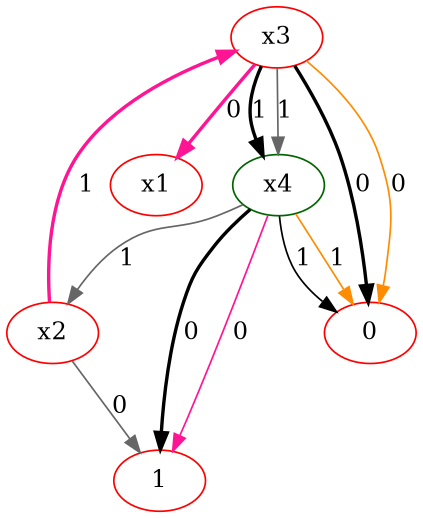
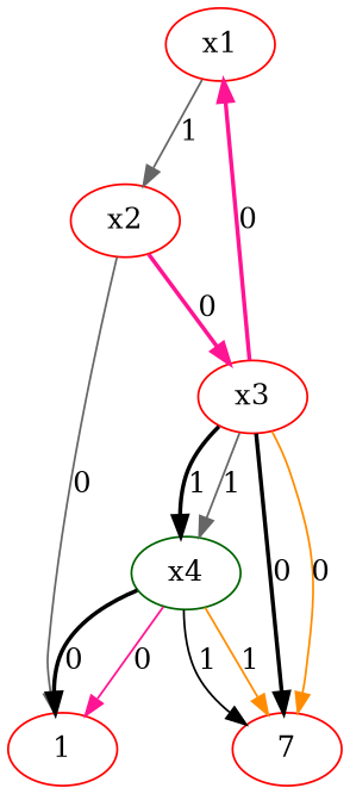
  digraph {
    node [color=red]
    edge [color=black style=solid]
    n1 [label=x1]
    n2 [label=x2]
    n3 [label=x3]
    n4 [label=1]
    n5 [color=darkgreen label=x4]
-   n6 [label=0]
-   n5 -> n2 [color=gray40 label=1]
-   n2 -> n3 [color=deeppink label=1 style=bold]
+   n6 [label=7]
+   n1 -> n2 [color=gray40 label=1]
+   n2 -> n3 [color=deeppink label=0 style=bold]
    n2 -> n4 [color=gray40 label=0]
    n3 -> n1 [color=deeppink label=0 style=bold]
    n3 -> n5 [label=1 style=bold]
    n3 -> n5 [color=gray40 label=1]
    n3 -> n6 [label=0 style=bold]
    n3 -> n6 [color=darkorange label=0]
    n5 -> n4 [label=0 style=bold]
    n5 -> n4 [color=deeppink label=0]
    n5 -> n6 [label=1]
    n5 -> n6 [color=darkorange label=1]
  }
